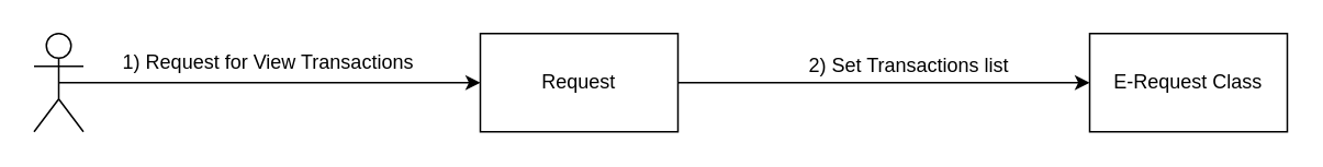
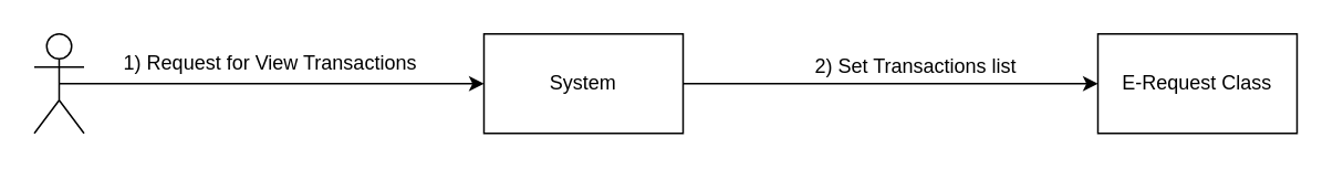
  <mxCell id="0" />
  <mxCell id="1" parent="0" />
  <mxCell id="2" value="" style="shape=umlActor;verticalLabelPosition=bottom;labelBackgroundColor=#ffffff;verticalAlign=top;html=1;outlineConnect=0;" vertex="1" parent="1"><mxGeometry x="20" y="20" width="30" height="60" as="geometry" /></mxCell>
  <mxCell id="3" style="edgeStyle=orthogonalEdgeStyle;rounded=0;orthogonalLoop=1;jettySize=auto;html=1;exitX=1;exitY=0.5;exitDx=0;exitDy=0;entryX=0;entryY=0.5;entryDx=0;entryDy=0;" edge="1" parent="1" source="5" target="6"><mxGeometry relative="1" as="geometry" /></mxCell>
  <mxCell id="4" value="2) Set Transactions list" style="text;html=1;resizable=0;points=[];align=center;verticalAlign=middle;labelBackgroundColor=#ffffff;" vertex="1" connectable="0" parent="3"><mxGeometry x="0.112" y="1" relative="1" as="geometry"><mxPoint y="-10" as="offset" /></mxGeometry></mxCell>
- <mxCell id="5" value="Request" style="rounded=0;whiteSpace=wrap;html=1;" vertex="1" parent="1"><mxGeometry x="291" y="20" width="120" height="60" as="geometry" /></mxCell>
+ <mxCell id="5" value="System" style="rounded=0;whiteSpace=wrap;html=1;" vertex="1" parent="1"><mxGeometry x="291" y="20" width="120" height="60" as="geometry" /></mxCell>
  <mxCell id="6" value="E-Request Class" style="rounded=0;whiteSpace=wrap;html=1;" vertex="1" parent="1"><mxGeometry x="661" y="20" width="120" height="60" as="geometry" /></mxCell>
  <mxCell id="7" value="" style="endArrow=classic;html=1;entryX=0;entryY=0.5;entryDx=0;entryDy=0;exitX=0.5;exitY=0.5;exitDx=0;exitDy=0;exitPerimeter=0;" edge="1" parent="1" source="2" target="5"><mxGeometry width="50" height="50" relative="1" as="geometry"><mxPoint x="21" y="150" as="sourcePoint" /><mxPoint x="71" y="100" as="targetPoint" /></mxGeometry></mxCell>
  <mxCell id="8" value="&lt;span&gt;1) Request for View Transactions&lt;/span&gt;&lt;br&gt;" style="text;html=1;resizable=0;points=[];align=center;verticalAlign=middle;labelBackgroundColor=#ffffff;" vertex="1" connectable="0" parent="7"><mxGeometry x="0.277" y="1" relative="1" as="geometry"><mxPoint x="-37" y="-12" as="offset" /></mxGeometry></mxCell>
